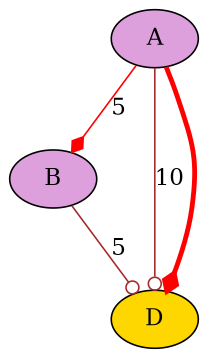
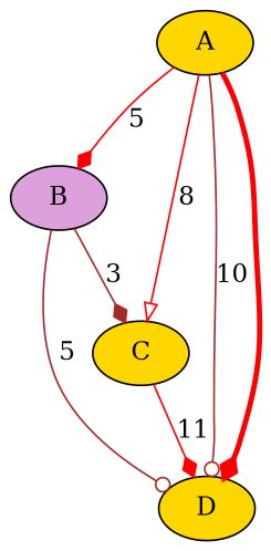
  digraph {
    node [fillcolor=plum style=filled]
    edge [arrowhead=diamond color=red]
-   A
+   A [fillcolor=gold]
    B
+   C [fillcolor=gold]
    D [fillcolor=gold]
    A -> B [label=5]
+   A -> C [arrowhead=onormal label=8]
    A -> D [arrowhead=odot color=brown label=10]
    A -> D [penwidth=3.0]
+   B -> C [color=brown label=3]
    B -> D [arrowhead=odot color=brown label=5]
+   C -> D [label=11]
  }
